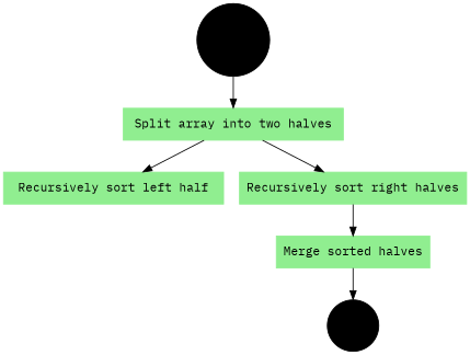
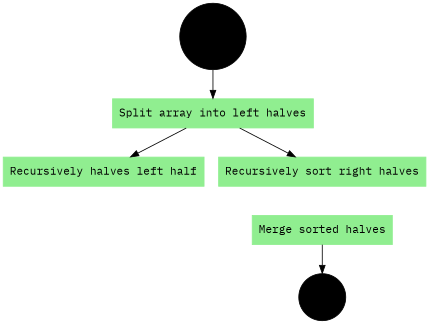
  digraph {
    fontname="IBM Plex Mono"
    node [color=lightgreen fontname="IBM Plex Mono" shape=box style=filled]
    edge [fontname="IBM Plex Mono"]
    Start [color=black shape=circle width=.15]
-   "Split array into two halves"
-   "Recursively sort left half"
+   "Split array into two halves" [label="Split array into left halves"]
+   "Recursively sort left half" [label="Recursively halves left half"]
    n4 [label="Recursively sort right halves"]
    "Merge sorted halves"
    End [color=black shape=circle width=.15]
    Start -> "Split array into two halves"
    "Split array into two halves" -> "Recursively sort left half"
    "Split array into two halves" -> n4
-   n4 -> "Merge sorted halves"
    "Merge sorted halves" -> End
  }
